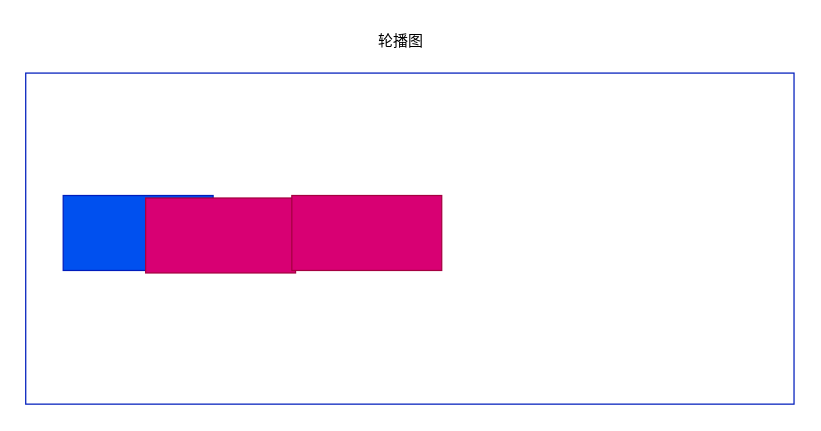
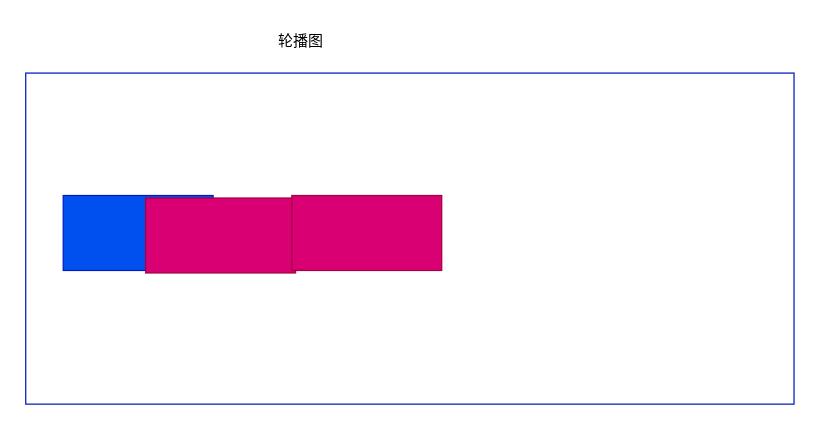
  <mxCell id="0" />
  <mxCell id="1" parent="0" />
  <mxCell id="2" value="" style="rounded=0;whiteSpace=wrap;html=1;fillColor=none;fontColor=#ffffff;strokeColor=#001DBC;" vertex="1" parent="1"><mxGeometry x="20" y="58" width="615" height="265" as="geometry" /></mxCell>
- <mxCell id="3" value="&lt;font color=&quot;#000000&quot;&gt;轮播图&lt;/font&gt;" style="text;html=1;align=center;verticalAlign=middle;resizable=0;points=[];autosize=1;strokeColor=none;fillColor=none;" vertex="1" parent="1"><mxGeometry x="293" y="20" width="54" height="26" as="geometry" /></mxCell>
+ <mxCell id="3" value="&lt;font color=&quot;#000000&quot;&gt;轮播图&lt;/font&gt;" style="text;html=1;align=center;verticalAlign=middle;resizable=0;points=[];autosize=1;strokeColor=none;fillColor=none;" vertex="1" parent="1"><mxGeometry x="213" y="20" width="54" height="26" as="geometry" /></mxCell>
  <mxCell id="4" value="" style="whiteSpace=wrap;html=1;fillColor=#0050ef;fontColor=#ffffff;strokeColor=#001DBC;" vertex="1" parent="1"><mxGeometry x="50" y="156" width="120" height="60" as="geometry" /></mxCell>
  <mxCell id="5" value="" style="whiteSpace=wrap;html=1;fillColor=#d80073;fontColor=#ffffff;strokeColor=#A50040;" vertex="1" parent="1"><mxGeometry x="116" y="158" width="120" height="60" as="geometry" /></mxCell>
  <mxCell id="6" value="" style="whiteSpace=wrap;html=1;fillColor=#d80073;fontColor=#ffffff;strokeColor=#A50040;" vertex="1" parent="1"><mxGeometry x="233" y="156" width="120" height="60" as="geometry" /></mxCell>
